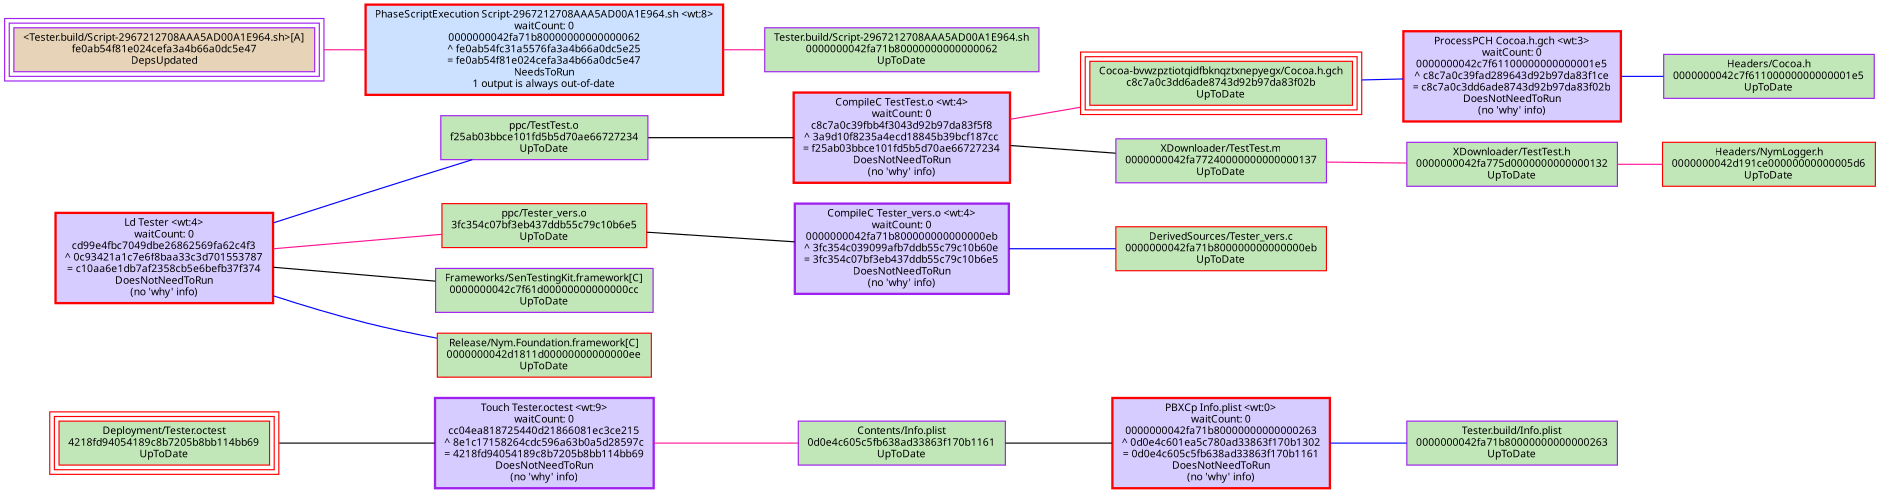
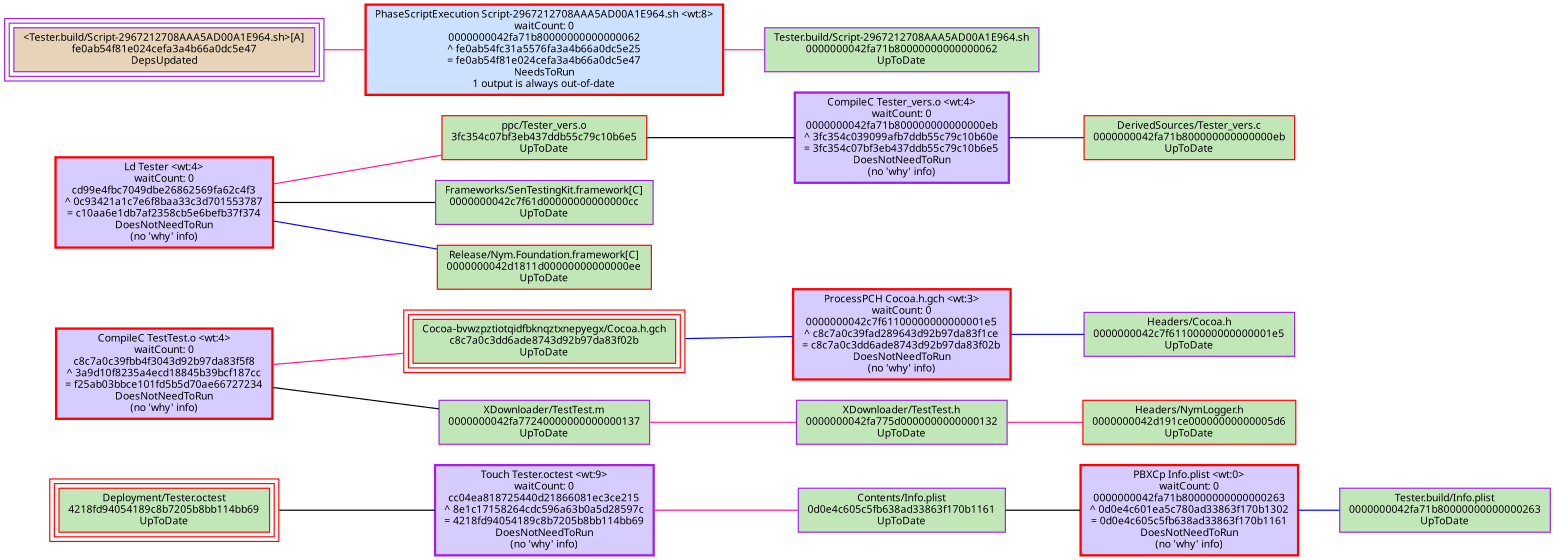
  digraph {
    concentrate=false
    rankdir=LR
    node [color=red fillcolor="0.3 0.2 0.9" fontname=Monaco fontsize=9 shape=box style=filled]
    edge [arrowhead=none arrowtail=normal color=deeppink style=solid]
    n1 [label="Deployment/Tester.octest\n4218fd94054189c8b7205b8bb114bb69\nUpToDate" peripheries=3]
    n2 [color=purple fillcolor="0.7 0.2 1.0" label="Touch Tester.octest <wt:9>\nwaitCount: 0\ncc04ea818725440d21866081ec3ce215\n^ 8e1c17158264cdc596a63b0a5d28597c\n= 4218fd94054189c8b7205b8bb114bb69\nDoesNotNeedToRun\n(no 'why' info)" style="filled,bold"]
    n3 [color=purple label="Contents/Info.plist\n0d0e4c605c5fb638ad33863f170b1161\nUpToDate"]
    n4 [fillcolor="0.7 0.2 1.0" label="PBXCp Info.plist <wt:0>\nwaitCount: 0\n0000000042fa71b80000000000000263\n^ 0d0e4c601ea5c780ad33863f170b1302\n= 0d0e4c605c5fb638ad33863f170b1161\nDoesNotNeedToRun\n(no 'why' info)" style="filled,bold"]
    n5 [color=purple label="Tester.build/Info.plist\n0000000042fa71b80000000000000263\nUpToDate"]
-   n6 [color=purple label="ppc/TestTest.o\nf25ab03bbce101fd5b5d70ae66727234\nUpToDate"]
    n7 [fillcolor="0.7 0.2 1.0" label="CompileC TestTest.o <wt:4>\nwaitCount: 0\nc8c7a0c39fbb4f3043d92b97da83f5f8\n^ 3a9d10f8235a4ecd18845b39bcf187cc\n= f25ab03bbce101fd5b5d70ae66727234\nDoesNotNeedToRun\n(no 'why' info)" style="filled,bold"]
    n8 [label="Cocoa-bvwzpztiotqidfbknqztxnepyegx/Cocoa.h.gch\nc8c7a0c3dd6ade8743d92b97da83f02b\nUpToDate" peripheries=3]
    n9 [color=purple label="XDownloader/TestTest.m\n0000000042fa77240000000000000137\nUpToDate"]
    n10 [color=purple label="Headers/Cocoa.h\n0000000042c7f61100000000000001e5\nUpToDate"]
    n11 [fillcolor="0.7 0.2 1.0" label="ProcessPCH Cocoa.h.gch <wt:3>\nwaitCount: 0\n0000000042c7f61100000000000001e5\n^ c8c7a0c39fad289643d92b97da83f1ce\n= c8c7a0c3dd6ade8743d92b97da83f02b\nDoesNotNeedToRun\n(no 'why' info)" style="filled,bold"]
    n12 [color=purple label="XDownloader/TestTest.h\n0000000042fa775d0000000000000132\nUpToDate"]
    n13 [label="Headers/NymLogger.h\n0000000042d191ce00000000000005d6\nUpToDate"]
    n14 [label="ppc/Tester_vers.o\n3fc354c07bf3eb437ddb55c79c10b6e5\nUpToDate"]
    n15 [color=purple fillcolor="0.7 0.2 1.0" label="CompileC Tester_vers.o <wt:4>\nwaitCount: 0\n0000000042fa71b800000000000000eb\n^ 3fc354c039099afb7ddb55c79c10b60e\n= 3fc354c07bf3eb437ddb55c79c10b6e5\nDoesNotNeedToRun\n(no 'why' info)" style="filled,bold"]
    n16 [label="DerivedSources/Tester_vers.c\n0000000042fa71b800000000000000eb\nUpToDate"]
    n17 [fillcolor="0.7 0.2 1.0" label="Ld Tester <wt:4>\nwaitCount: 0\ncd99e4fbc7049dbe26862569fa62c4f3\n^ 0c93421a1c7e6f8baa33c3d701553787\n= c10aa6e1db7af2358cb5e6befb37f374\nDoesNotNeedToRun\n(no 'why' info)" style="filled,bold"]
    n18 [color=purple label="Frameworks/SenTestingKit.framework[C]\n0000000042c7f61d00000000000000cc\nUpToDate"]
    n19 [label="Release/Nym.Foundation.framework[C]\n0000000042d1811d00000000000000ee\nUpToDate"]
    n20 [color=purple fillcolor="0.1 0.2 0.9" label="<Tester.build/Script-2967212708AAA5AD00A1E964.sh>[A]\nfe0ab54f81e024cefa3a4b66a0dc5e47\nDepsUpdated" peripheries=3]
    n21 [fillcolor="0.6 0.2 1.0" label="PhaseScriptExecution Script-2967212708AAA5AD00A1E964.sh <wt:8>\nwaitCount: 0\n0000000042fa71b80000000000000062\n^ fe0ab54fc31a5576fa3a4b66a0dc5e25\n= fe0ab54f81e024cefa3a4b66a0dc5e47\nNeedsToRun\n1 output is always out-of-date" style="filled,bold"]
    n22 [color=purple label="Tester.build/Script-2967212708AAA5AD00A1E964.sh\n0000000042fa71b80000000000000062\nUpToDate"]
    n1 -> n2 [color=black]
    n2 -> n3
    n3 -> n4 [color=black]
    n4 -> n5 [color=blue]
-   n6 -> n7 [color=black]
    n7 -> n8
    n7 -> n9 [color=black]
    n8 -> n11 [color=blue]
    n9 -> n12
    n11 -> n10 [color=blue]
    n12 -> n13
    n14 -> n15 [color=black]
    n15 -> n16 [color=blue]
-   n17 -> n6 [color=blue]
    n17 -> n14
    n17 -> n18 [color=black]
    n17 -> n19 [color=blue]
    n20 -> n21
    n21 -> n22
  }
